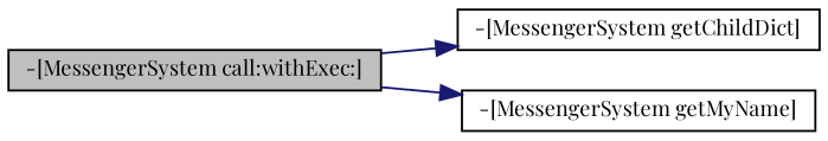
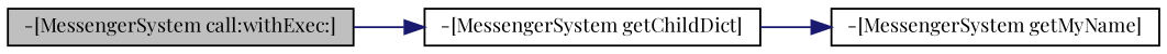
  digraph {
    fontname="Playfair Display"
    rankdir=LR
    node [color=black fillcolor=white fontname="Playfair Display" fontsize=10 shape=record style=filled]
    edge [color=midnightblue fontname="Playfair Display" fontsize=10 labelfontname="FreeSans.ttf" labelfontsize=10 style=solid]
    n1 [fillcolor=grey75 fontcolor=black height=0.2 label="-[MessengerSystem call:withExec:]" width=0.4]
    n2 [height=0.2 label="-[MessengerSystem getChildDict]" width=0.4]
    n3 [height=0.2 label="-[MessengerSystem getMyName]" width=0.4]
    n1 -> n2
-   n1 -> n3
+   n2 -> n3
  }
